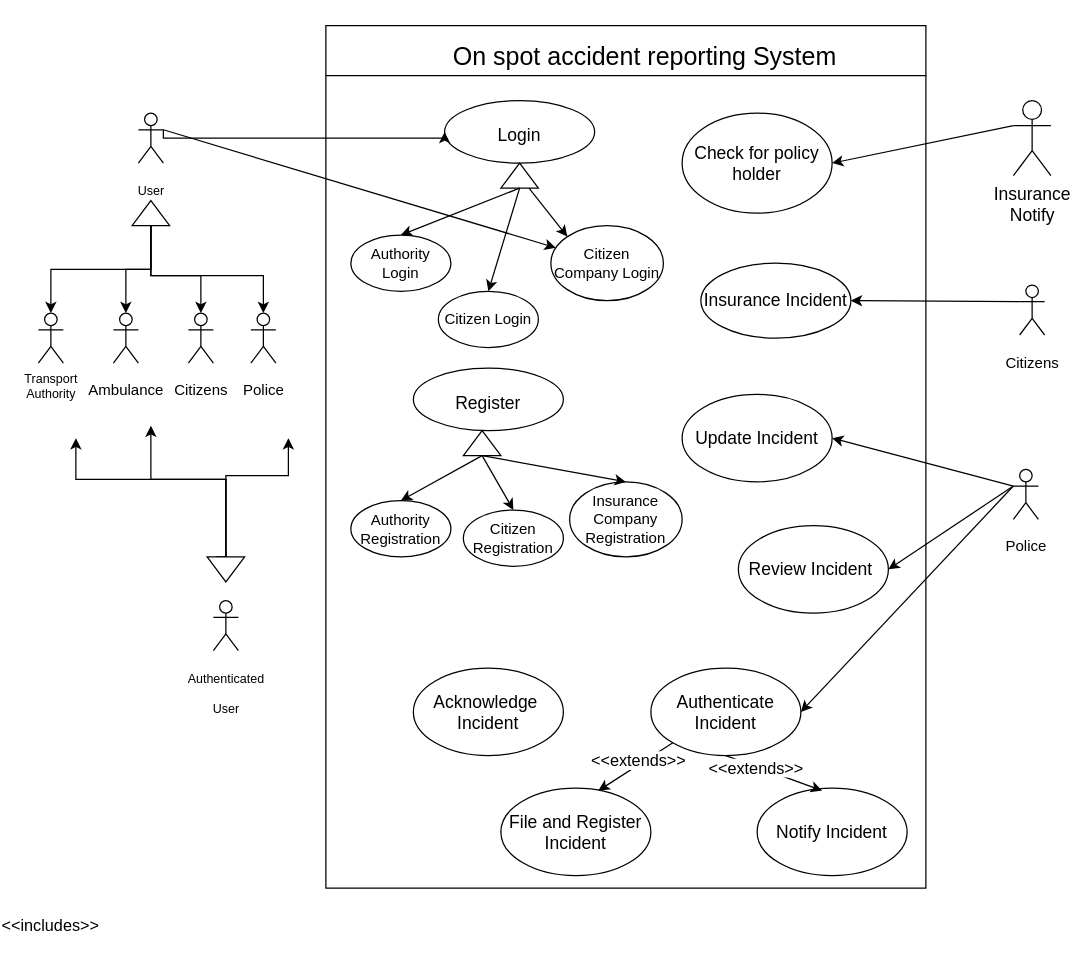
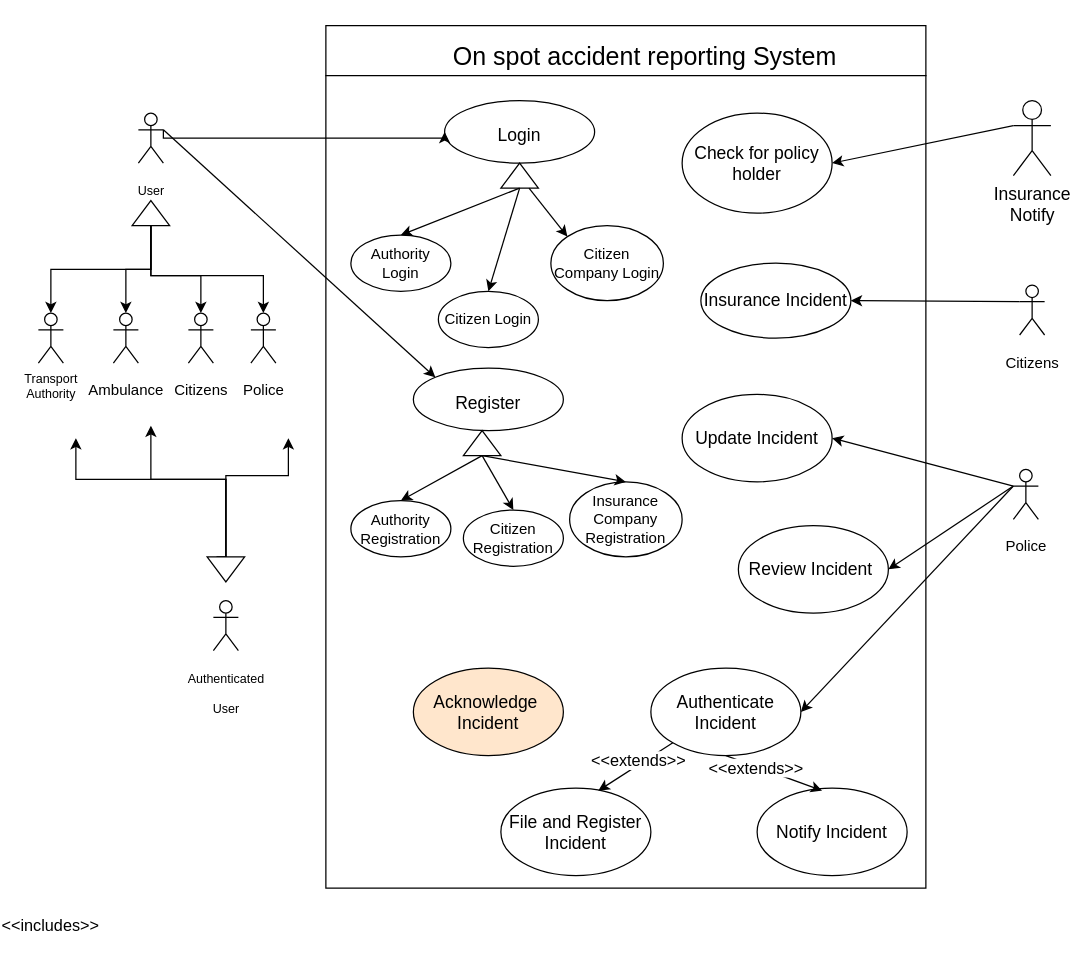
  <mxCell id="0" />
  <mxCell id="1" parent="0" />
  <mxCell id="2" value="" style="rounded=0;whiteSpace=wrap;html=1;fontSize=14;" parent="1" vertex="1"><mxGeometry x="260" y="20" width="480" height="40" as="geometry" /></mxCell>
  <mxCell id="3" value="" style="rounded=0;whiteSpace=wrap;html=1;" parent="1" vertex="1"><mxGeometry x="260" y="60" width="480" height="650" as="geometry" /></mxCell>
  <mxCell id="4" value="On spot accident reporting System" style="text;html=1;resizable=0;points=[];autosize=1;align=left;verticalAlign=top;spacingTop=-4;fontSize=20;" parent="1" vertex="1"><mxGeometry x="360" y="30" width="200" height="20" as="geometry" /></mxCell>
  <mxCell id="5" value="&lt;font style=&quot;font-size: 12px&quot;&gt;Ambulance&lt;/font&gt;" style="shape=umlActor;verticalLabelPosition=bottom;labelBackgroundColor=#ffffff;verticalAlign=top;html=1;outlineConnect=0;fontSize=20;" parent="1" vertex="1"><mxGeometry y="250" width="20" height="40" as="geometry" x="90" /></mxCell>
  <mxCell id="6" value="&lt;font style=&quot;font-size: 12px&quot;&gt;Police&lt;/font&gt;" style="shape=umlActor;verticalLabelPosition=bottom;labelBackgroundColor=#ffffff;verticalAlign=top;html=1;outlineConnect=0;fontSize=20;" parent="1" vertex="1"><mxGeometry x="200" y="250" width="20" height="40" as="geometry" /></mxCell>
  <mxCell id="7" value="&lt;font style=&quot;font-size: 12px&quot;&gt;Citizens&lt;/font&gt;" style="shape=umlActor;verticalLabelPosition=bottom;labelBackgroundColor=#ffffff;verticalAlign=top;html=1;outlineConnect=0;fontSize=20;" parent="1" vertex="1"><mxGeometry x="150" y="250" width="20" height="40" as="geometry" /></mxCell>
  <mxCell id="8" value="&lt;font style=&quot;font-size: 14px&quot;&gt;Register&lt;/font&gt;" style="ellipse;whiteSpace=wrap;html=1;fontSize=20;" parent="1" vertex="1"><mxGeometry x="330" y="294" width="120" height="50" as="geometry" /></mxCell>
  <mxCell id="9" value="&lt;font style=&quot;font-size: 14px&quot;&gt;Login&lt;/font&gt;" style="ellipse;whiteSpace=wrap;html=1;fontSize=20;" parent="1" vertex="1"><mxGeometry x="355" y="80" width="120" height="50" as="geometry" /></mxCell>
  <mxCell id="10" value="Insurance Incident" style="ellipse;whiteSpace=wrap;html=1;fontSize=14;" parent="1" vertex="1"><mxGeometry x="560" y="210" width="120" height="60" as="geometry" /></mxCell>
  <mxCell id="11" value="&lt;div&gt;&lt;font style=&quot;font-size: 14px&quot;&gt;Insurance&lt;/font&gt;&lt;/div&gt;&lt;div&gt;&lt;font style=&quot;font-size: 14px&quot;&gt;Notify&lt;br&gt;&lt;/font&gt;&lt;/div&gt;" style="shape=umlActor;verticalLabelPosition=bottom;labelBackgroundColor=#ffffff;verticalAlign=top;html=1;outlineConnect=0;fontSize=14;" parent="1" vertex="1"><mxGeometry x="810" y="80" width="30" height="60" as="geometry" /></mxCell>
  <mxCell id="12" value="Authenticate Incident" style="ellipse;whiteSpace=wrap;html=1;fontSize=14;" parent="1" vertex="1"><mxGeometry x="520" y="534" width="120" height="70" as="geometry" /></mxCell>
  <mxCell id="13" value="Notify Incident" style="ellipse;whiteSpace=wrap;html=1;fontSize=14;" parent="1" vertex="1"><mxGeometry x="605" y="630" width="120" height="70" as="geometry" /></mxCell>
  <mxCell id="14" value="File and Register Incident" style="ellipse;whiteSpace=wrap;html=1;fontSize=14;" parent="1" vertex="1"><mxGeometry x="400" y="630" width="120" height="70" as="geometry" /></mxCell>
  <mxCell id="15" value="Check for policy holder" style="ellipse;whiteSpace=wrap;html=1;fontSize=14;" parent="1" vertex="1"><mxGeometry x="545" y="90" width="120" height="80" as="geometry" /></mxCell>
  <mxCell id="16" value="" style="endArrow=classic;html=1;fontSize=14;entryX=0.433;entryY=0.029;entryDx=0;entryDy=0;entryPerimeter=0;exitX=0.5;exitY=1;exitDx=0;exitDy=0;" parent="1" source="12" target="13" edge="1"><mxGeometry width="50" height="50" relative="1" as="geometry"><mxPoint x="395" y="485" as="sourcePoint" /><mxPoint x="445" y="435" as="targetPoint" /></mxGeometry></mxCell>
  <mxCell id="17" value="&amp;lt;&amp;lt;extends&amp;gt;&amp;gt;" style="text;html=1;resizable=0;points=[];align=center;verticalAlign=middle;labelBackgroundColor=#ffffff;fontSize=13;" parent="16" vertex="1" connectable="0"><mxGeometry x="-0.395" y="-1" relative="1" as="geometry"><mxPoint as="offset" /></mxGeometry></mxCell>
  <mxCell id="18" value="" style="endArrow=classic;html=1;fontSize=14;exitX=0;exitY=0.333;exitDx=0;exitDy=0;exitPerimeter=0;entryX=1;entryY=0.5;entryDx=0;entryDy=0;" parent="1" source="11" target="15" edge="1"><mxGeometry width="50" height="50" relative="1" as="geometry"><mxPoint x="110" y="790" as="sourcePoint" /><mxPoint x="160" y="740" as="targetPoint" /></mxGeometry></mxCell>
  <mxCell id="19" value="" style="endArrow=classic;html=1;fontSize=14;entryX=0.65;entryY=0.029;entryDx=0;entryDy=0;entryPerimeter=0;exitX=0;exitY=1;exitDx=0;exitDy=0;" parent="1" source="12" target="14" edge="1"><mxGeometry width="50" height="50" relative="1" as="geometry"><mxPoint x="120" y="800" as="sourcePoint" /><mxPoint x="170" y="750" as="targetPoint" /></mxGeometry></mxCell>
  <mxCell id="20" value="&amp;lt;&amp;lt;extends&amp;gt;&amp;gt;" style="text;html=1;resizable=0;points=[];align=center;verticalAlign=middle;labelBackgroundColor=#ffffff;fontSize=13;" parent="19" vertex="1" connectable="0"><mxGeometry x="-0.327" y="1" relative="1" as="geometry"><mxPoint x="-8" as="offset" /></mxGeometry></mxCell>
  <mxCell id="21" value="&lt;div style=&quot;font-size: 10px&quot;&gt;&lt;font style=&quot;font-size: 10px&quot;&gt;Transport&lt;/font&gt;&lt;/div&gt;&lt;div style=&quot;font-size: 10px&quot;&gt;&lt;font style=&quot;font-size: 10px&quot;&gt;Authority&lt;/font&gt;&lt;font style=&quot;font-size: 10px&quot;&gt;&lt;br&gt;&lt;/font&gt;&lt;/div&gt;" style="shape=umlActor;verticalLabelPosition=bottom;labelBackgroundColor=#ffffff;verticalAlign=top;html=1;outlineConnect=0;fontSize=20;" parent="1" vertex="1"><mxGeometry x="30" y="250" width="20" height="40" as="geometry" /></mxCell>
  <mxCell id="22" style="edgeStyle=orthogonalEdgeStyle;rounded=0;orthogonalLoop=1;jettySize=auto;html=1;fontSize=14;exitX=1;exitY=0.333;exitDx=0;exitDy=0;exitPerimeter=0;entryX=0;entryY=0.5;entryDx=0;entryDy=0;" parent="1" source="23" target="9" edge="1"><mxGeometry relative="1" as="geometry"><Array as="points"><mxPoint x="130" y="110" /></Array><mxPoint x="400.001" y="110.143" as="targetPoint" /></mxGeometry></mxCell>
  <mxCell id="23" value="&lt;font size=&quot;1&quot;&gt;User&lt;/font&gt;" style="shape=umlActor;verticalLabelPosition=bottom;labelBackgroundColor=#ffffff;verticalAlign=top;html=1;outlineConnect=0;fontSize=20;" parent="1" vertex="1"><mxGeometry x="110" y="90" width="20" height="40" as="geometry" /></mxCell>
  <mxCell id="24" style="edgeStyle=orthogonalEdgeStyle;rounded=0;orthogonalLoop=1;jettySize=auto;html=1;exitX=0;exitY=0.5;exitDx=0;exitDy=0;entryX=0.5;entryY=0;entryDx=0;entryDy=0;entryPerimeter=0;fontSize=14;" parent="1" source="28" target="21" edge="1"><mxGeometry relative="1" as="geometry" /></mxCell>
  <mxCell id="25" style="edgeStyle=orthogonalEdgeStyle;rounded=0;orthogonalLoop=1;jettySize=auto;html=1;entryX=0.5;entryY=0;entryDx=0;entryDy=0;entryPerimeter=0;fontSize=14;" parent="1" source="28" target="5" edge="1"><mxGeometry relative="1" as="geometry" /></mxCell>
  <mxCell id="26" style="edgeStyle=orthogonalEdgeStyle;rounded=0;orthogonalLoop=1;jettySize=auto;html=1;entryX=0.5;entryY=0;entryDx=0;entryDy=0;entryPerimeter=0;fontSize=14;" parent="1" source="28" target="7" edge="1"><mxGeometry relative="1" as="geometry"><Array as="points"><mxPoint x="120" y="220" /><mxPoint x="160" y="220" /></Array></mxGeometry></mxCell>
  <mxCell id="27" style="edgeStyle=orthogonalEdgeStyle;rounded=0;orthogonalLoop=1;jettySize=auto;html=1;entryX=0.5;entryY=0;entryDx=0;entryDy=0;entryPerimeter=0;fontSize=14;" parent="1" source="28" target="6" edge="1"><mxGeometry relative="1" as="geometry"><Array as="points"><mxPoint x="120" y="220" /><mxPoint x="210" y="220" /></Array></mxGeometry></mxCell>
  <mxCell id="28" value="" style="triangle;whiteSpace=wrap;html=1;fontSize=14;direction=north;" parent="1" vertex="1"><mxGeometry x="105" y="160" width="30" height="20" as="geometry" /></mxCell>
  <mxCell id="29" value="&lt;font style=&quot;font-size: 12px&quot;&gt;Citizens&lt;/font&gt;" style="shape=umlActor;verticalLabelPosition=bottom;labelBackgroundColor=#ffffff;verticalAlign=top;html=1;outlineConnect=0;fontSize=20;" parent="1" vertex="1"><mxGeometry x="815" y="227.5" width="20" height="40" as="geometry" /></mxCell>
  <mxCell id="30" value="" style="endArrow=classic;html=1;fontSize=14;entryX=1;entryY=0.5;entryDx=0;entryDy=0;exitX=0;exitY=0.333;exitDx=0;exitDy=0;exitPerimeter=0;" parent="1" source="29" target="10" edge="1"><mxGeometry width="50" height="50" relative="1" as="geometry"><mxPoint x="20" y="850" as="sourcePoint" /><mxPoint x="70" y="800" as="targetPoint" /></mxGeometry></mxCell>
  <mxCell id="31" value="&lt;div&gt;&lt;font size=&quot;1&quot;&gt;Authenticated&lt;/font&gt;&lt;/div&gt;&lt;div&gt;&lt;font size=&quot;1&quot;&gt;User&lt;/font&gt;&lt;/div&gt;" style="shape=umlActor;verticalLabelPosition=bottom;labelBackgroundColor=#ffffff;verticalAlign=top;html=1;outlineConnect=0;fontSize=20;" parent="1" vertex="1"><mxGeometry x="170" y="480" width="20" height="40" as="geometry" /></mxCell>
  <mxCell id="32" style="edgeStyle=orthogonalEdgeStyle;rounded=0;orthogonalLoop=1;jettySize=auto;html=1;exitX=0;exitY=0.75;exitDx=0;exitDy=0;fontSize=14;" parent="1" source="35" edge="1"><mxGeometry relative="1" as="geometry"><mxPoint x="120" y="340" as="targetPoint" /><Array as="points"><mxPoint x="180" y="445" /><mxPoint x="180" y="383" /><mxPoint x="120" y="383" /></Array></mxGeometry></mxCell>
  <mxCell id="33" style="edgeStyle=orthogonalEdgeStyle;rounded=0;orthogonalLoop=1;jettySize=auto;html=1;exitX=0;exitY=0.5;exitDx=0;exitDy=0;fontSize=14;" parent="1" source="35" edge="1"><mxGeometry relative="1" as="geometry"><mxPoint x="60" y="350" as="targetPoint" /><Array as="points"><mxPoint x="180" y="383" /><mxPoint x="60" y="383" /></Array></mxGeometry></mxCell>
  <mxCell id="34" style="edgeStyle=orthogonalEdgeStyle;rounded=0;orthogonalLoop=1;jettySize=auto;html=1;exitX=0;exitY=0.5;exitDx=0;exitDy=0;fontSize=14;" parent="1" source="35" edge="1"><mxGeometry relative="1" as="geometry"><mxPoint x="230" y="350" as="targetPoint" /><Array as="points"><mxPoint x="180" y="380" /><mxPoint x="230" y="380" /></Array></mxGeometry></mxCell>
  <mxCell id="35" value="" style="triangle;whiteSpace=wrap;html=1;fontSize=14;direction=south;" parent="1" vertex="1"><mxGeometry x="165" y="445" width="30" height="20" as="geometry" /></mxCell>
  <mxCell id="36" value="&amp;lt;&amp;lt;includes&amp;gt;&amp;gt;" style="text;html=1;strokeColor=none;fillColor=none;align=center;verticalAlign=middle;whiteSpace=wrap;rounded=0;fontSize=13;" parent="1" vertex="1"><mxGeometry x="20" y="730" width="40" height="20" as="geometry" /></mxCell>
  <mxCell id="37" value="Authority Login" style="ellipse;whiteSpace=wrap;html=1;" parent="1" vertex="1"><mxGeometry x="280" y="187.5" width="80" height="45" as="geometry" /></mxCell>
  <mxCell id="38" value="Citizen Login" style="ellipse;whiteSpace=wrap;html=1;" parent="1" vertex="1"><mxGeometry x="350" y="232.5" width="80" height="45" as="geometry" /></mxCell>
  <mxCell id="39" value="" style="triangle;whiteSpace=wrap;html=1;fontSize=14;direction=north;" parent="1" vertex="1"><mxGeometry x="400" y="130" width="30" height="20" as="geometry" /></mxCell>
  <mxCell id="40" value="" style="endArrow=classic;html=1;fontSize=14;entryX=0.5;entryY=0;entryDx=0;entryDy=0;exitX=0;exitY=0.5;exitDx=0;exitDy=0;" parent="1" source="39" target="37" edge="1"><mxGeometry width="50" height="50" relative="1" as="geometry"><mxPoint x="395" y="280" as="sourcePoint" /><mxPoint x="335" y="320" as="targetPoint" /></mxGeometry></mxCell>
  <mxCell id="41" value="" style="endArrow=classic;html=1;fontSize=14;entryX=0.5;entryY=0;entryDx=0;entryDy=0;exitX=0;exitY=0.5;exitDx=0;exitDy=0;" parent="1" source="39" target="38" edge="1"><mxGeometry width="50" height="50" relative="1" as="geometry"><mxPoint x="405" y="280" as="sourcePoint" /><mxPoint x="340" y="305" as="targetPoint" /></mxGeometry></mxCell>
  <mxCell id="42" value="Citizen Company Login" style="ellipse;whiteSpace=wrap;html=1;" parent="1" vertex="1"><mxGeometry x="440" y="180" width="90" height="60" as="geometry" /></mxCell>
  <mxCell id="43" value="" style="endArrow=classic;html=1;fontSize=14;entryX=0;entryY=0;entryDx=0;entryDy=0;exitX=0;exitY=0.75;exitDx=0;exitDy=0;" parent="1" source="39" target="42" edge="1"><mxGeometry width="50" height="50" relative="1" as="geometry"><mxPoint x="405" y="280" as="sourcePoint" /><mxPoint x="445" y="305" as="targetPoint" /></mxGeometry></mxCell>
  <mxCell id="44" value="Authority Registration" style="ellipse;whiteSpace=wrap;html=1;" parent="1" vertex="1"><mxGeometry x="280" y="400" width="80" height="45" as="geometry" /></mxCell>
  <mxCell id="45" value="Citizen Registration" style="ellipse;whiteSpace=wrap;html=1;" parent="1" vertex="1"><mxGeometry x="370" y="407.5" width="80" height="45" as="geometry" /></mxCell>
  <mxCell id="46" value="Insurance Company Registration" style="ellipse;whiteSpace=wrap;html=1;" parent="1" vertex="1"><mxGeometry x="455" y="385" width="90" height="60" as="geometry" /></mxCell>
  <mxCell id="47" value="" style="endArrow=classic;html=1;fontSize=14;entryX=0.5;entryY=0;entryDx=0;entryDy=0;exitX=0;exitY=0.5;exitDx=0;exitDy=0;" parent="1" source="50" target="44" edge="1"><mxGeometry width="50" height="50" relative="1" as="geometry"><mxPoint x="377.5" y="260" as="sourcePoint" /><mxPoint x="413.18" y="311.287" as="targetPoint" /></mxGeometry></mxCell>
  <mxCell id="48" value="" style="endArrow=classic;html=1;fontSize=14;entryX=0.5;entryY=0;entryDx=0;entryDy=0;exitX=0;exitY=0.5;exitDx=0;exitDy=0;" parent="1" source="50" target="45" edge="1"><mxGeometry width="50" height="50" relative="1" as="geometry"><mxPoint x="605" y="240" as="sourcePoint" /><mxPoint x="525" y="265" as="targetPoint" /></mxGeometry></mxCell>
  <mxCell id="49" value="" style="endArrow=classic;html=1;fontSize=14;entryX=0.5;entryY=0;entryDx=0;entryDy=0;exitX=0;exitY=0.5;exitDx=0;exitDy=0;" parent="1" source="50" target="46" edge="1"><mxGeometry width="50" height="50" relative="1" as="geometry"><mxPoint x="605" y="240" as="sourcePoint" /><mxPoint x="585" y="310" as="targetPoint" /></mxGeometry></mxCell>
  <mxCell id="50" value="" style="triangle;whiteSpace=wrap;html=1;fontSize=14;direction=north;" parent="1" vertex="1"><mxGeometry x="370" y="344" width="30" height="20" as="geometry" /></mxCell>
- <mxCell id="51" value="" style="endArrow=classic;html=1;fontSize=14;exitX=1;exitY=0.333;exitDx=0;exitDy=0;exitPerimeter=0;" edge="1" parent="1" source="23" target="42"><mxGeometry width="50" height="50" relative="1" as="geometry"><mxPoint x="200" y="503.333" as="sourcePoint" /><mxPoint x="340" y="525" as="targetPoint" /></mxGeometry></mxCell>
+ <mxCell id="51" value="" style="endArrow=classic;html=1;fontSize=14;entryX=0;entryY=0;entryDx=0;entryDy=0;exitX=1;exitY=0.333;exitDx=0;exitDy=0;exitPerimeter=0;" edge="1" parent="1" source="23" target="8"><mxGeometry width="50" height="50" relative="1" as="geometry"><mxPoint x="200" y="503.333" as="sourcePoint" /><mxPoint x="340" y="525" as="targetPoint" /></mxGeometry></mxCell>
  <mxCell id="52" value="Update Incident" style="ellipse;whiteSpace=wrap;html=1;fontSize=14;" vertex="1" parent="1"><mxGeometry x="545" y="315" width="120" height="70" as="geometry" /></mxCell>
  <mxCell id="53" value="Review Incident&amp;nbsp;" style="ellipse;whiteSpace=wrap;html=1;fontSize=14;" vertex="1" parent="1"><mxGeometry x="590" y="420" width="120" height="70" as="geometry" /></mxCell>
  <mxCell id="54" value="&lt;font style=&quot;font-size: 12px&quot;&gt;Police&lt;/font&gt;" style="shape=umlActor;verticalLabelPosition=bottom;labelBackgroundColor=#ffffff;verticalAlign=top;html=1;outlineConnect=0;fontSize=20;" vertex="1" parent="1"><mxGeometry x="810" y="375" width="20" height="40" as="geometry" /></mxCell>
  <mxCell id="55" value="" style="endArrow=classic;html=1;fontSize=14;entryX=1;entryY=0.5;entryDx=0;entryDy=0;exitX=0;exitY=0.333;exitDx=0;exitDy=0;exitPerimeter=0;" edge="1" parent="1" source="54" target="52"><mxGeometry width="50" height="50" relative="1" as="geometry"><mxPoint x="825" y="250.833" as="sourcePoint" /><mxPoint x="690" y="250" as="targetPoint" /></mxGeometry></mxCell>
  <mxCell id="56" value="" style="endArrow=classic;html=1;fontSize=14;exitX=0;exitY=0.333;exitDx=0;exitDy=0;exitPerimeter=0;entryX=1;entryY=0.5;entryDx=0;entryDy=0;" edge="1" parent="1" source="54" target="53"><mxGeometry width="50" height="50" relative="1" as="geometry"><mxPoint x="820" y="518.333" as="sourcePoint" /><mxPoint x="700" y="470" as="targetPoint" /></mxGeometry></mxCell>
- <mxCell id="57" value="Acknowledge&amp;nbsp;&lt;br&gt;Incident" style="ellipse;whiteSpace=wrap;html=1;fontSize=14;" vertex="1" parent="1"><mxGeometry x="330" y="534" width="120" height="70" as="geometry" /></mxCell>
+ <mxCell id="57" value="Acknowledge&amp;nbsp;&lt;br&gt;Incident" style="ellipse;whiteSpace=wrap;html=1;fontSize=14;fillColor=#ffe6cc;" vertex="1" parent="1"><mxGeometry x="330" y="534" width="120" height="70" as="geometry" /></mxCell>
  <mxCell id="58" value="" style="endArrow=classic;html=1;fontSize=14;exitX=0;exitY=0.333;exitDx=0;exitDy=0;exitPerimeter=0;entryX=1;entryY=0.5;entryDx=0;entryDy=0;" edge="1" parent="1" source="54" target="12"><mxGeometry width="50" height="50" relative="1" as="geometry"><mxPoint x="840" y="418.333" as="sourcePoint" /><mxPoint x="740" y="493.5" as="targetPoint" /></mxGeometry></mxCell>
